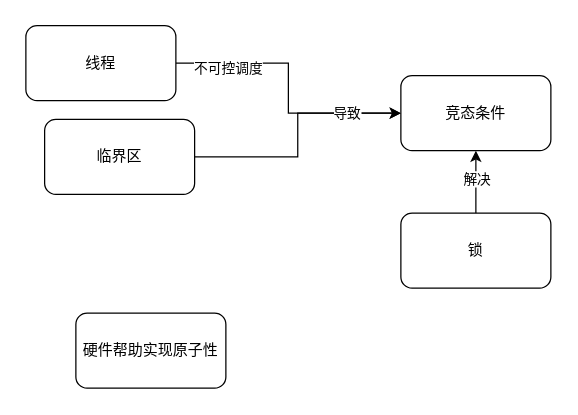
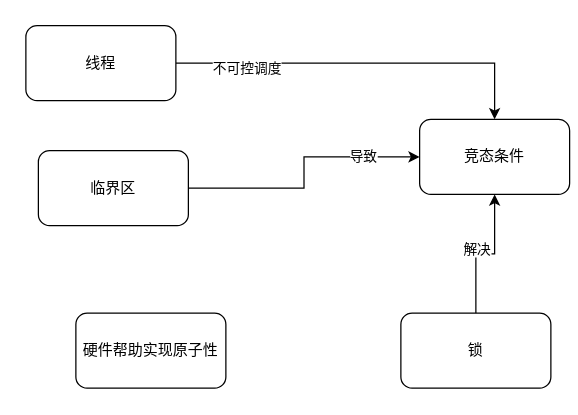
  <mxCell id="0" />
  <mxCell id="1" parent="0" />
  <mxCell id="2" style="edgeStyle=orthogonalEdgeStyle;rounded=0;orthogonalLoop=1;jettySize=auto;html=1;exitX=1;exitY=0.5;exitDx=0;exitDy=0;" edge="1" parent="1" source="4" target="5"><mxGeometry relative="1" as="geometry" /></mxCell>
  <mxCell id="3" value="不可控调度" style="edgeLabel;html=1;align=center;verticalAlign=middle;resizable=0;points=[];" vertex="1" connectable="0" parent="2"><mxGeometry x="-0.625" y="-3" relative="1" as="geometry"><mxPoint as="offset" /></mxGeometry></mxCell>
  <mxCell id="4" value="线程" style="rounded=1;whiteSpace=wrap;html=1;" vertex="1" parent="1"><mxGeometry x="20" y="20" width="120" height="60" as="geometry" /></mxCell>
- <mxCell id="5" value="竞态条件" style="rounded=1;whiteSpace=wrap;html=1;" vertex="1" parent="1"><mxGeometry x="320" y="60" width="120" height="60" as="geometry" /></mxCell>
+ <mxCell id="5" value="竞态条件" style="rounded=1;whiteSpace=wrap;html=1;" vertex="1" parent="1"><mxGeometry x="335" y="95" width="120" height="60" as="geometry" /></mxCell>
  <mxCell id="6" style="edgeStyle=orthogonalEdgeStyle;rounded=0;orthogonalLoop=1;jettySize=auto;html=1;entryX=0;entryY=0.5;entryDx=0;entryDy=0;" edge="1" parent="1" source="8" target="5"><mxGeometry relative="1" as="geometry" /></mxCell>
  <mxCell id="7" value="导致" style="edgeLabel;html=1;align=center;verticalAlign=middle;resizable=0;points=[];" vertex="1" connectable="0" parent="6"><mxGeometry x="0.56" y="1" relative="1" as="geometry"><mxPoint as="offset" /></mxGeometry></mxCell>
- <mxCell id="8" value="临界区" style="rounded=1;whiteSpace=wrap;html=1;" vertex="1" parent="1"><mxGeometry x="35" y="95" width="120" height="60" as="geometry" /></mxCell>
+ <mxCell id="8" value="临界区" style="rounded=1;whiteSpace=wrap;html=1;" vertex="1" parent="1"><mxGeometry x="30" y="120" width="120" height="60" as="geometry" /></mxCell>
  <mxCell id="9" style="edgeStyle=orthogonalEdgeStyle;rounded=0;orthogonalLoop=1;jettySize=auto;html=1;entryX=0.5;entryY=1;entryDx=0;entryDy=0;" edge="1" parent="1" source="11" target="5"><mxGeometry relative="1" as="geometry" /></mxCell>
  <mxCell id="10" value="解决" style="edgeLabel;html=1;align=center;verticalAlign=middle;resizable=0;points=[];" vertex="1" connectable="0" parent="9"><mxGeometry x="-0.194" relative="1" as="geometry"><mxPoint y="-8" as="offset" /></mxGeometry></mxCell>
- <mxCell id="11" value="锁" style="rounded=1;whiteSpace=wrap;html=1;" vertex="1" parent="1"><mxGeometry x="320" y="170" width="120" height="60" as="geometry" /></mxCell>
+ <mxCell id="11" value="锁" style="rounded=1;whiteSpace=wrap;html=1;" vertex="1" parent="1"><mxGeometry x="320" y="250" width="120" height="60" as="geometry" /></mxCell>
  <mxCell id="12" value="硬件帮助实现原子性" style="rounded=1;whiteSpace=wrap;html=1;" vertex="1" parent="1"><mxGeometry x="60" y="250" width="120" height="60" as="geometry" /></mxCell>
